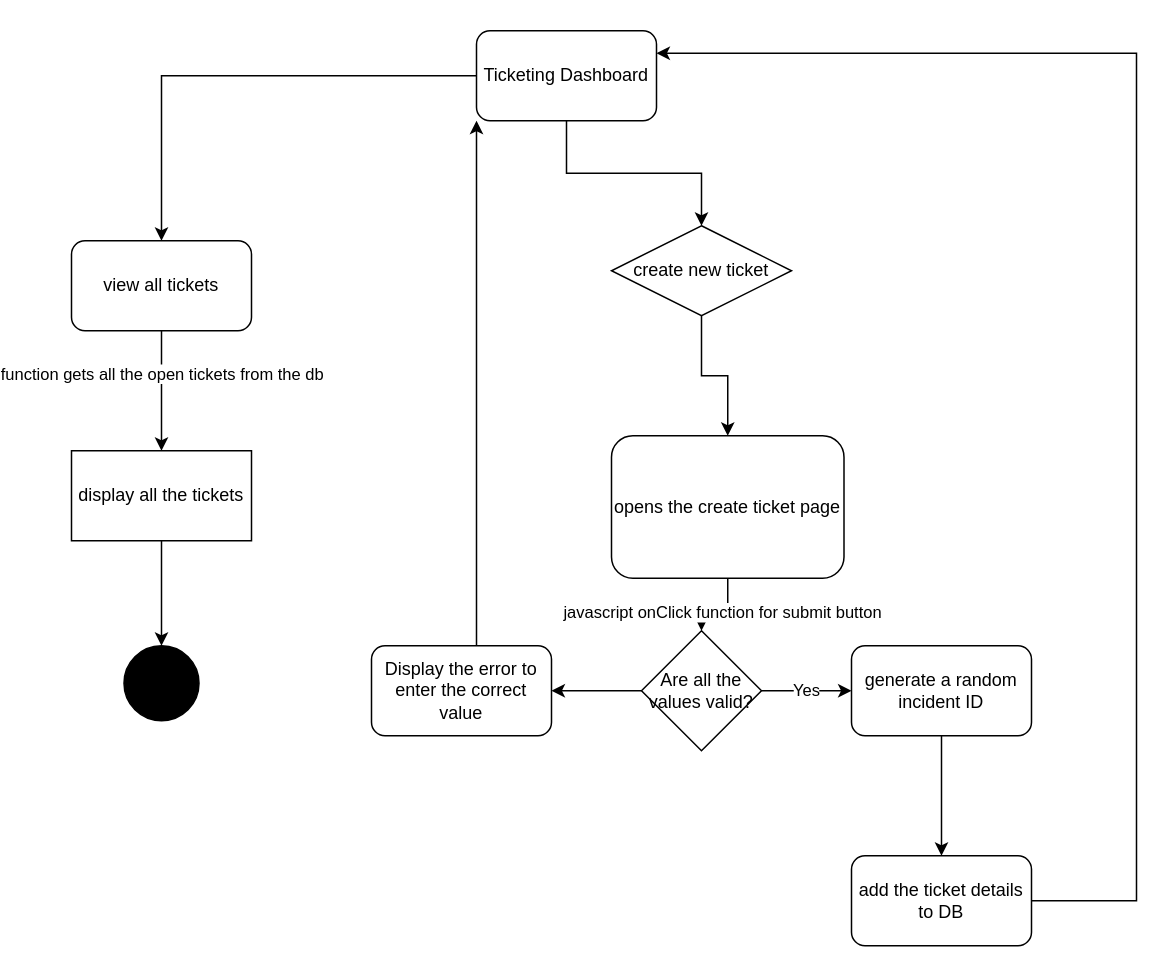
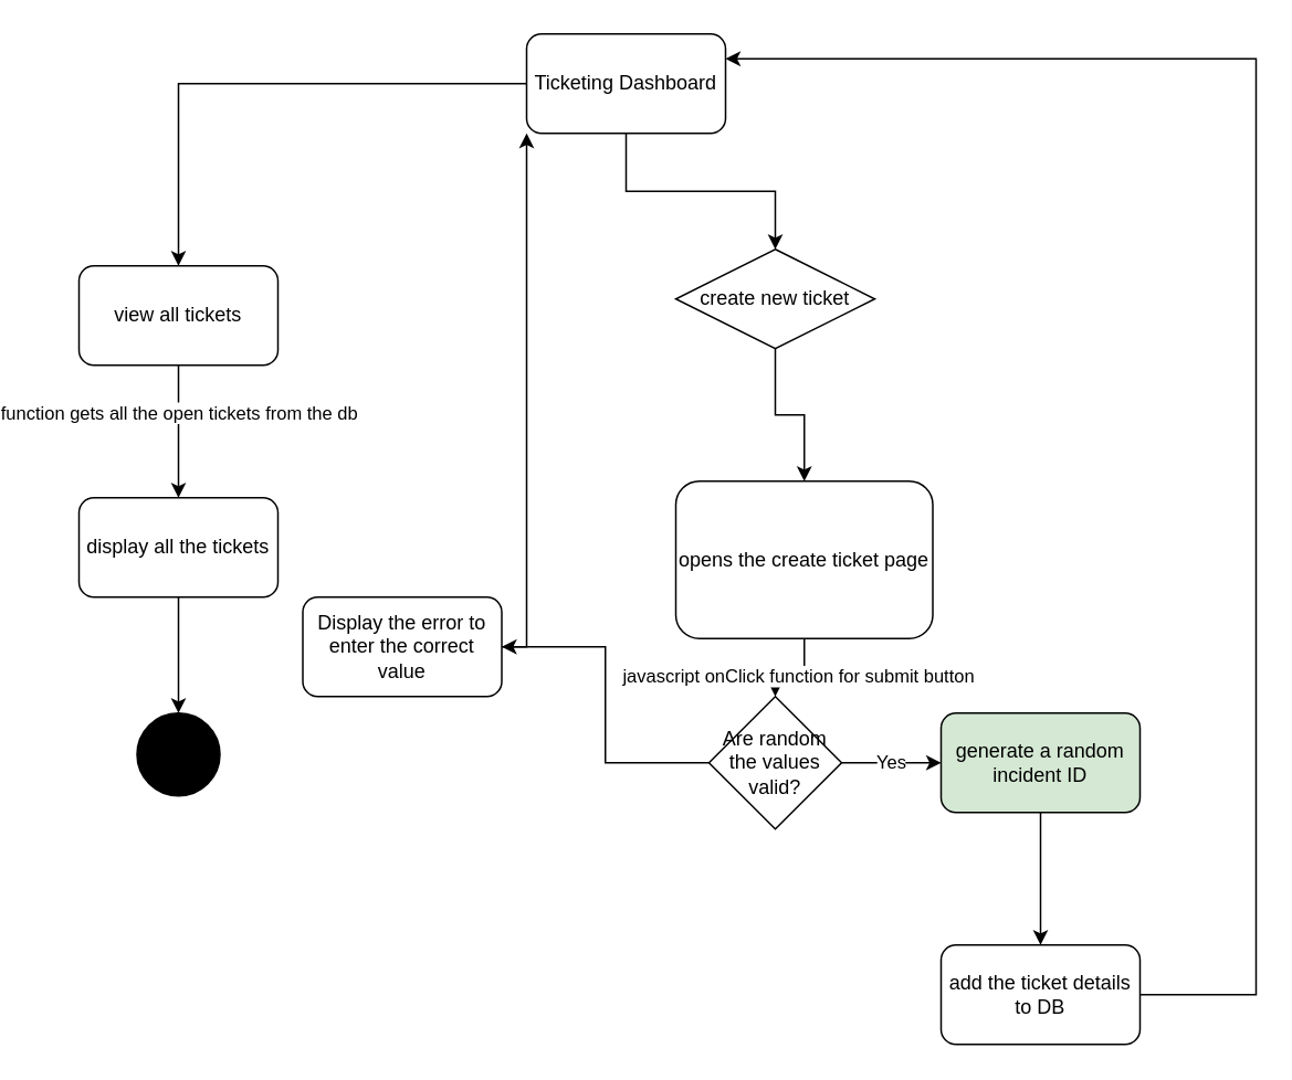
  <mxCell id="0" />
  <mxCell id="1" parent="0" />
  <mxCell id="2" value="" style="edgeStyle=orthogonalEdgeStyle;rounded=0;orthogonalLoop=1;jettySize=auto;html=1;" edge="1" parent="1" source="4" target="7"><mxGeometry relative="1" as="geometry" /></mxCell>
  <mxCell id="3" value="" style="edgeStyle=orthogonalEdgeStyle;rounded=0;orthogonalLoop=1;jettySize=auto;html=1;" edge="1" parent="1" source="4" target="9"><mxGeometry relative="1" as="geometry" /></mxCell>
  <mxCell id="4" value="Ticketing Dashboard" style="rounded=1;whiteSpace=wrap;html=1;" vertex="1" parent="1"><mxGeometry x="290" y="20" width="120" height="60" as="geometry" /></mxCell>
  <mxCell id="5" value="" style="edgeStyle=orthogonalEdgeStyle;rounded=0;orthogonalLoop=1;jettySize=auto;html=1;" edge="1" parent="1" source="7" target="23"><mxGeometry relative="1" as="geometry" /></mxCell>
  <mxCell id="6" value="function gets all the open tickets from the db&amp;nbsp;" style="edgeLabel;html=1;align=center;verticalAlign=middle;resizable=0;points=[];" vertex="1" connectable="0" parent="5"><mxGeometry x="-0.3" y="1" relative="1" as="geometry"><mxPoint as="offset" /></mxGeometry></mxCell>
  <mxCell id="7" value="view all tickets" style="whiteSpace=wrap;html=1;rounded=1;" vertex="1" parent="1"><mxGeometry x="20" y="160" width="120" height="60" as="geometry" /></mxCell>
  <mxCell id="8" value="" style="edgeStyle=orthogonalEdgeStyle;rounded=0;orthogonalLoop=1;jettySize=auto;html=1;" edge="1" parent="1" source="9" target="12"><mxGeometry relative="1" as="geometry" /></mxCell>
  <mxCell id="9" value="create new ticket" style="rhombus;whiteSpace=wrap;html=1;" vertex="1" parent="1"><mxGeometry x="380" y="150" width="120" height="60" as="geometry" /></mxCell>
  <mxCell id="10" value="" style="edgeStyle=orthogonalEdgeStyle;rounded=0;orthogonalLoop=1;jettySize=auto;html=1;" edge="1" parent="1" source="12" target="15"><mxGeometry relative="1" as="geometry" /></mxCell>
  <mxCell id="11" value="javascript onClick function for submit button" style="edgeLabel;html=1;align=center;verticalAlign=middle;resizable=0;points=[];" vertex="1" connectable="0" parent="10"><mxGeometry x="-0.086" y="2" relative="1" as="geometry"><mxPoint as="offset" /></mxGeometry></mxCell>
  <mxCell id="12" value="opens the create ticket page" style="whiteSpace=wrap;html=1;rounded=1;" vertex="1" parent="1"><mxGeometry x="380" y="290" width="155" height="95" as="geometry" /></mxCell>
  <mxCell id="13" value="Yes" style="edgeStyle=orthogonalEdgeStyle;rounded=0;orthogonalLoop=1;jettySize=auto;html=1;" edge="1" parent="1" source="15" target="17"><mxGeometry relative="1" as="geometry" /></mxCell>
  <mxCell id="14" value="" style="edgeStyle=orthogonalEdgeStyle;rounded=0;orthogonalLoop=1;jettySize=auto;html=1;" edge="1" parent="1" source="15" target="19"><mxGeometry relative="1" as="geometry" /></mxCell>
- <mxCell id="15" value="Are all the values valid?" style="rhombus;whiteSpace=wrap;html=1;rounded=0;" vertex="1" parent="1"><mxGeometry x="400" y="420" width="80" height="80" as="geometry" /></mxCell>
+ <mxCell id="15" value="Are random the values valid?" style="rhombus;whiteSpace=wrap;html=1;rounded=0;" vertex="1" parent="1"><mxGeometry x="400" y="420" width="80" height="80" as="geometry" /></mxCell>
  <mxCell id="16" value="" style="edgeStyle=orthogonalEdgeStyle;rounded=0;orthogonalLoop=1;jettySize=auto;html=1;" edge="1" parent="1" source="17" target="21"><mxGeometry relative="1" as="geometry" /></mxCell>
- <mxCell id="17" value="generate a random incident ID" style="whiteSpace=wrap;html=1;rounded=1;" vertex="1" parent="1"><mxGeometry x="540" y="430" width="120" height="60" as="geometry" /></mxCell>
+ <mxCell id="17" value="generate a random incident ID" style="whiteSpace=wrap;html=1;rounded=1;fillColor=#d5e8d4;" vertex="1" parent="1"><mxGeometry x="540" y="430" width="120" height="60" as="geometry" /></mxCell>
  <mxCell id="18" style="edgeStyle=orthogonalEdgeStyle;rounded=0;orthogonalLoop=1;jettySize=auto;html=1;" edge="1" parent="1" source="19" target="4"><mxGeometry relative="1" as="geometry"><mxPoint x="310" y="100" as="targetPoint" /><Array as="points"><mxPoint x="290" y="340" /><mxPoint x="290" y="340" /></Array></mxGeometry></mxCell>
- <mxCell id="19" value="Display the error to enter the correct value" style="whiteSpace=wrap;html=1;rounded=1;" vertex="1" parent="1"><mxGeometry x="220" y="430" width="120" height="60" as="geometry" /></mxCell>
+ <mxCell id="19" value="Display the error to enter the correct value" style="whiteSpace=wrap;html=1;rounded=1;" vertex="1" parent="1"><mxGeometry x="155" y="360" width="120" height="60" as="geometry" /></mxCell>
  <mxCell id="20" value="" style="edgeStyle=orthogonalEdgeStyle;rounded=0;orthogonalLoop=1;jettySize=auto;html=1;entryX=1;entryY=0.25;entryDx=0;entryDy=0;" edge="1" parent="1" source="21" target="4"><mxGeometry relative="1" as="geometry"><mxPoint x="600" y="710" as="targetPoint" /><Array as="points"><mxPoint x="730" y="600" /><mxPoint x="730" y="35" /></Array></mxGeometry></mxCell>
  <mxCell id="21" value="add the ticket details to DB" style="whiteSpace=wrap;html=1;rounded=1;" vertex="1" parent="1"><mxGeometry x="540" y="570" width="120" height="60" as="geometry" /></mxCell>
  <mxCell id="22" style="edgeStyle=orthogonalEdgeStyle;rounded=0;orthogonalLoop=1;jettySize=auto;html=1;" edge="1" parent="1" source="23" target="24"><mxGeometry relative="1" as="geometry" /></mxCell>
- <mxCell id="23" value="display all the tickets" style="whiteSpace=wrap;html=1;rounded=0;" vertex="1" parent="1"><mxGeometry x="20" y="300" width="120" height="60" as="geometry" /></mxCell>
+ <mxCell id="23" value="display all the tickets" style="whiteSpace=wrap;html=1;rounded=1;" vertex="1" parent="1"><mxGeometry x="20" y="300" width="120" height="60" as="geometry" /></mxCell>
  <mxCell id="24" value="" style="ellipse;shape=doubleEllipse;whiteSpace=wrap;html=1;aspect=fixed;fillColor=#000000;gradientColor=none;fillStyle=solid;" vertex="1" parent="1"><mxGeometry x="55" y="430" width="50" height="50" as="geometry" /></mxCell>
